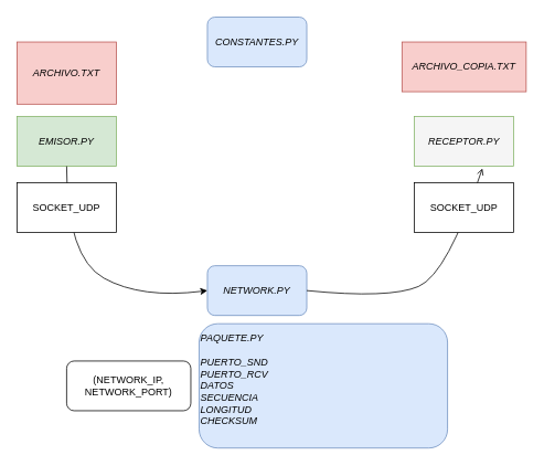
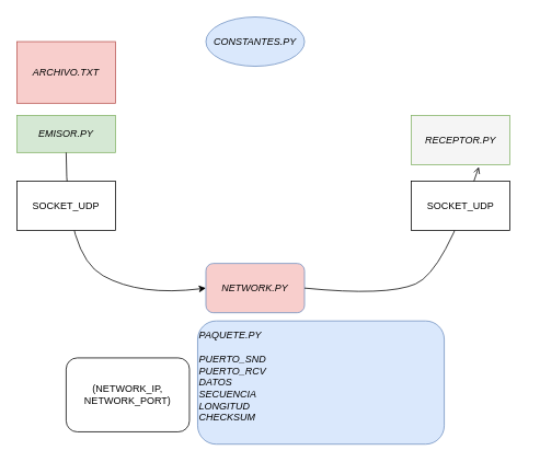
  <mxCell id="0" />
  <mxCell id="1" parent="0" />
- <mxCell id="2" value="&lt;i&gt;CONSTANTES.PY&lt;/i&gt;" style="rounded=1;whiteSpace=wrap;html=1;fillColor=#dae8fc;strokeColor=#6c8ebf;" vertex="1" parent="1"><mxGeometry x="250" y="20" width="120" height="60" as="geometry" /></mxCell>
+ <mxCell id="2" value="&lt;i&gt;CONSTANTES.PY&lt;/i&gt;" style="ellipse;whiteSpace=wrap;html=1;fillColor=#dae8fc;strokeColor=#6c8ebf;" vertex="1" parent="1"><mxGeometry x="250" y="20" width="120" height="60" as="geometry" /></mxCell>
  <mxCell id="3" value="&lt;i&gt;PAQUETE.PY&lt;br&gt;&lt;br&gt;PUERTO_SND&lt;br&gt;PUERTO_RCV&lt;br&gt;DATOS&lt;br&gt;SECUENCIA&lt;br&gt;LONGITUD&lt;br&gt;CHECKSUM&lt;br&gt;&lt;br&gt;&lt;/i&gt;" style="rounded=1;whiteSpace=wrap;html=1;fillColor=#dae8fc;strokeColor=#6c8ebf;align=left;" vertex="1" parent="1"><mxGeometry x="240" y="390" width="300" height="150" as="geometry" /></mxCell>
- <mxCell id="4" value="&lt;i&gt;NETWORK.PY&lt;/i&gt;" style="rounded=1;whiteSpace=wrap;html=1;fillColor=#dae8fc;strokeColor=#6c8ebf;" vertex="1" parent="1"><mxGeometry x="250" y="320" width="120" height="60" as="geometry" /></mxCell>
- <mxCell id="5" value="&lt;i&gt;EMISOR.PY&lt;/i&gt;" style="rounded=0;whiteSpace=wrap;html=1;fillColor=#d5e8d4;strokeColor=#82b366;" vertex="1" parent="1"><mxGeometry x="20" y="140" width="120" height="60" as="geometry" /></mxCell>
+ <mxCell id="4" value="&lt;i&gt;NETWORK.PY&lt;/i&gt;" style="rounded=1;whiteSpace=wrap;html=1;fillColor=#f8cecc;strokeColor=#6c8ebf;" vertex="1" parent="1"><mxGeometry x="250" y="320" width="120" height="60" as="geometry" /></mxCell>
+ <mxCell id="5" value="&lt;i&gt;EMISOR.PY&lt;/i&gt;" style="rounded=0;whiteSpace=wrap;html=1;fillColor=#d5e8d4;strokeColor=#82b366;" vertex="1" parent="1"><mxGeometry x="20" y="140" width="120" height="45" as="geometry" /></mxCell>
  <mxCell id="6" value="&lt;i&gt;RECEPTOR.PY&lt;/i&gt;" style="rounded=0;whiteSpace=wrap;html=1;fillColor=#f5f5f5;strokeColor=#82b366;" vertex="1" parent="1"><mxGeometry x="500" y="140" width="120" height="60" as="geometry" /></mxCell>
  <mxCell id="7" value="" style="curved=1;endArrow=classic;html=1;exitX=0.5;exitY=1;exitDx=0;exitDy=0;entryX=0;entryY=0.5;entryDx=0;entryDy=0;" edge="1" parent="1" source="5" target="4"><mxGeometry width="50" height="50" relative="1" as="geometry"><mxPoint x="270" y="300" as="sourcePoint" /><mxPoint x="320" y="250" as="targetPoint" /><Array as="points"><mxPoint x="80" y="310" /><mxPoint x="170" y="360" /></Array></mxGeometry></mxCell>
  <mxCell id="8" value="" style="curved=1;endArrow=open;html=1;exitX=1;exitY=0.5;exitDx=0;exitDy=0;entryX=0.684;entryY=1.041;entryDx=0;entryDy=0;entryPerimeter=0;" edge="1" parent="1" source="4" target="6"><mxGeometry width="50" height="50" relative="1" as="geometry"><mxPoint x="450" y="210" as="sourcePoint" /><mxPoint x="610" y="360" as="targetPoint" /><Array as="points"><mxPoint x="470" y="360" /><mxPoint x="540" y="330" /></Array></mxGeometry></mxCell>
  <mxCell id="9" value="&lt;i&gt;ARCHIVO.TXT&lt;/i&gt;" style="rounded=0;whiteSpace=wrap;html=1;fillColor=#f8cecc;strokeColor=#b85450;" vertex="1" parent="1"><mxGeometry x="20" y="50" width="120" height="75" as="geometry" /></mxCell>
- <mxCell id="10" value="&lt;i&gt;ARCHIVO_COPIA.TXT&lt;/i&gt;" style="rounded=0;whiteSpace=wrap;html=1;fillColor=#f8cecc;strokeColor=#b85450;" vertex="1" parent="1"><mxGeometry x="485" y="50" width="150" height="60" as="geometry" /></mxCell>
- <mxCell id="11" value="(NETWORK_IP, NETWORK_PORT)" style="rounded=1;whiteSpace=wrap;html=1;" vertex="1" parent="1"><mxGeometry x="80" y="435" width="150" height="60" as="geometry" /></mxCell>
+ <mxCell id="11" value="(NETWORK_IP, NETWORK_PORT)" style="rounded=1;whiteSpace=wrap;html=1;" vertex="1" parent="1"><mxGeometry x="80" y="435" width="150" height="90" as="geometry" /></mxCell>
  <mxCell id="12" value="SOCKET_UDP&lt;br&gt;" style="rounded=0;whiteSpace=wrap;html=1;" vertex="1" parent="1"><mxGeometry x="20" y="220" width="120" height="60" as="geometry" /></mxCell>
  <mxCell id="13" value="SOCKET_UDP&lt;br&gt;" style="rounded=0;whiteSpace=wrap;html=1;" vertex="1" parent="1"><mxGeometry x="500" y="220" width="120" height="60" as="geometry" /></mxCell>
